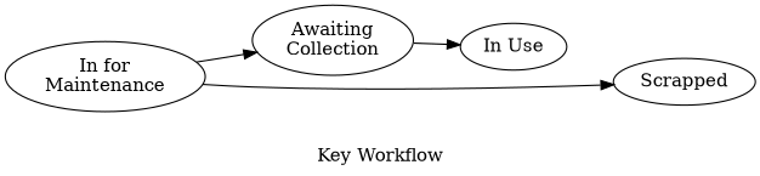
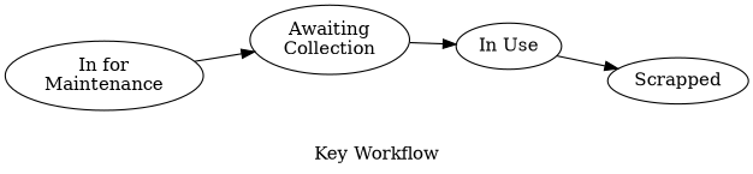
  digraph {
    label="Key Workflow"
    rankdir=LR
    n1 [label="Awaiting\nCollection"]
    n2 [label="In Use"]
    n3 [label=Scrapped]
    n4 [label="In for\nMaintenance"]
    n1 -> n2
-   n4 -> n3
+   n2 -> n3
    n4 -> n1
  }
